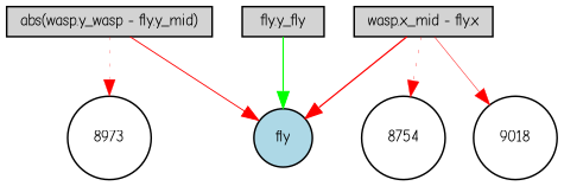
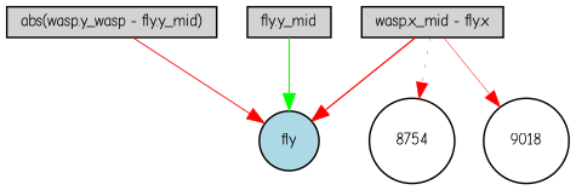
  digraph {
    fontname="Comic Neue"
    node [fillcolor=lightgray fontname="Comic Neue" fontsize=9 shape=circle style=filled]
    edge [color=red fontname="Comic Neue" style=solid]
-   "fly.y_mid" [height=0.2 shape=box width=0.2 label="fly.y_fly"]
+   "fly.y_mid" [height=0.2 shape=box width=0.2]
    n2 [fillcolor=lightblue height=0.2 label=fly width=0.2]
    n3 [height=0.2 label="abs(wasp.y_wasp - fly.y_mid)" shape=box width=0.2]
-   8973 [fillcolor=white height=0.2 width=0.2]
    "wasp.x_mid - fly.x" [height=0.2 shape=box width=0.2]
    8754 [fillcolor=white height=0.2 width=0.2]
    9018 [fillcolor=white height=0.2 width=0.2]
    "fly.y_mid" -> n2 [color=green penwidth=0.7197215710130118]
    n3 -> n2 [penwidth=0.5882589978754479]
-   n3 -> 8973 [penwidth=0.16883672463082758 style=dotted]
    "wasp.x_mid - fly.x" -> n2 [penwidth=0.83566731204489]
    "wasp.x_mid - fly.x" -> 8754 [penwidth=0.2131083833219502 style=dotted]
    "wasp.x_mid - fly.x" -> 9018 [penwidth=0.3125034429537188]
  }
